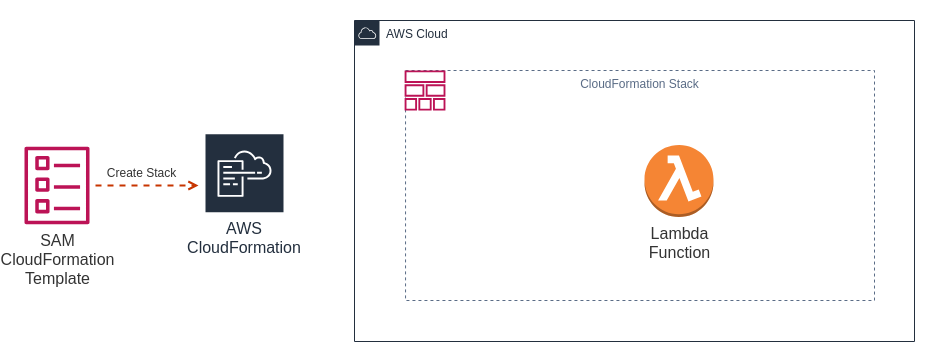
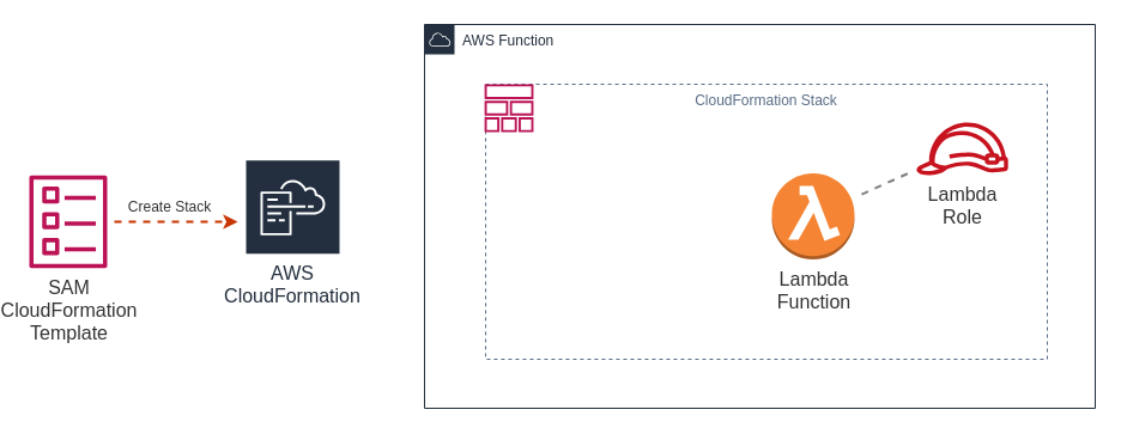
  <mxCell id="0" />
  <mxCell id="1" parent="0" />
- <mxCell id="2" value="AWS Cloud" style="points=[[0,0],[0.25,0],[0.5,0],[0.75,0],[1,0],[1,0.25],[1,0.5],[1,0.75],[1,1],[0.75,1],[0.5,1],[0.25,1],[0,1],[0,0.75],[0,0.5],[0,0.25]];outlineConnect=0;gradientColor=none;html=1;whiteSpace=wrap;fontSize=12;fontStyle=0;shape=mxgraph.aws4.group;grIcon=mxgraph.aws4.group_aws_cloud;strokeColor=#232F3E;fillColor=none;verticalAlign=top;align=left;spacingLeft=30;fontColor=#232F3E;dashed=0;" vertex="1" parent="1"><mxGeometry x="350" y="20" width="560" height="321" as="geometry" /></mxCell>
+ <mxCell id="2" value="AWS Function" style="points=[[0,0],[0.25,0],[0.5,0],[0.75,0],[1,0],[1,0.25],[1,0.5],[1,0.75],[1,1],[0.75,1],[0.5,1],[0.25,1],[0,1],[0,0.75],[0,0.5],[0,0.25]];outlineConnect=0;gradientColor=none;html=1;whiteSpace=wrap;fontSize=12;fontStyle=0;shape=mxgraph.aws4.group;grIcon=mxgraph.aws4.group_aws_cloud;strokeColor=#232F3E;fillColor=none;verticalAlign=top;align=left;spacingLeft=30;fontColor=#232F3E;dashed=0;" vertex="1" parent="1"><mxGeometry x="350" y="20" width="560" height="321" as="geometry" /></mxCell>
  <mxCell id="3" value="CloudFormation Stack" style="fillColor=none;strokeColor=#5A6C86;dashed=1;verticalAlign=top;fontStyle=0;fontColor=#5A6C86;" vertex="1" parent="1"><mxGeometry x="401.05" y="70" width="468.95" height="230" as="geometry" /></mxCell>
+ <mxCell id="4" style="edgeStyle=none;rounded=0;orthogonalLoop=1;jettySize=auto;html=1;dashed=1;startArrow=none;startFill=0;sourcePerimeterSpacing=6;targetPerimeterSpacing=6;strokeColor=#808080;strokeWidth=2;fontSize=16;fontColor=#333333;endArrow=none;endFill=0;" edge="1" parent="1" source="5" target="11"><mxGeometry relative="1" as="geometry" /></mxCell>
  <mxCell id="5" value="Lambda&lt;br&gt;Function" style="outlineConnect=0;dashed=0;verticalLabelPosition=bottom;verticalAlign=top;align=center;html=1;shape=mxgraph.aws3.lambda_function;fillColor=#F58534;gradientColor=none;fontSize=16;fontColor=#333333;" vertex="1" parent="1"><mxGeometry x="640" y="144.5" width="69" height="72" as="geometry" /></mxCell>
  <mxCell id="6" value="AWS CloudFormation" style="outlineConnect=0;fontColor=#232F3E;gradientColor=none;strokeColor=#ffffff;fillColor=#232F3E;dashed=0;verticalLabelPosition=middle;verticalAlign=bottom;align=center;html=1;whiteSpace=wrap;fontSize=16;fontStyle=0;spacing=-20;shape=mxgraph.aws4.productIcon;prIcon=mxgraph.aws4.cloudformation;" vertex="1" parent="1"><mxGeometry x="200" y="132.75" width="80" height="104.5" as="geometry" /></mxCell>
- <mxCell id="7" style="edgeStyle=none;rounded=0;orthogonalLoop=1;jettySize=auto;html=1;startArrow=none;startFill=0;sourcePerimeterSpacing=6;targetPerimeterSpacing=6;strokeColor=#C73500;strokeWidth=2;fontSize=16;fontColor=#333333;fillColor=#fa6800;dashed=1;endArrow=open;" edge="1" parent="1" source="9" target="6"><mxGeometry relative="1" as="geometry" /></mxCell>
+ <mxCell id="7" style="edgeStyle=none;rounded=0;orthogonalLoop=1;jettySize=auto;html=1;startArrow=none;startFill=0;sourcePerimeterSpacing=6;targetPerimeterSpacing=6;strokeColor=#C73500;strokeWidth=2;fontSize=16;fontColor=#333333;fillColor=#fa6800;dashed=1;" edge="1" parent="1" source="9" target="6"><mxGeometry relative="1" as="geometry" /></mxCell>
  <mxCell id="8" value="&lt;font style=&quot;font-size: 12px&quot;&gt;Create Stack&lt;/font&gt;" style="text;html=1;align=center;verticalAlign=middle;resizable=0;points=[];labelBackgroundColor=#ffffff;fontSize=16;fontColor=#333333;" vertex="1" connectable="0" parent="7"><mxGeometry x="-0.126" y="3" relative="1" as="geometry"><mxPoint y="-12" as="offset" /></mxGeometry></mxCell>
  <mxCell id="9" value="SAM&lt;br style=&quot;font-size: 16px;&quot;&gt;CloudFormation&lt;br style=&quot;font-size: 16px;&quot;&gt;Template" style="outlineConnect=0;fontColor=#333333;gradientColor=none;fillColor=#BC1356;strokeColor=none;dashed=0;verticalLabelPosition=bottom;verticalAlign=top;align=center;html=1;fontSize=16;fontStyle=0;aspect=fixed;pointerEvents=1;shape=mxgraph.aws4.template;" vertex="1" parent="1"><mxGeometry x="20" y="146" width="65" height="78" as="geometry" /></mxCell>
  <mxCell id="10" value="" style="outlineConnect=0;fontColor=#232F3E;gradientColor=none;fillColor=#BC1356;strokeColor=none;dashed=0;verticalLabelPosition=bottom;verticalAlign=top;align=center;html=1;fontSize=12;fontStyle=0;aspect=fixed;pointerEvents=1;shape=mxgraph.aws4.stack;" vertex="1" parent="1"><mxGeometry x="400" y="70" width="41.05" height="40" as="geometry" /></mxCell>
+ <mxCell id="11" value="Lambda&lt;br style=&quot;font-size: 16px;&quot;&gt;Role" style="outlineConnect=0;fontColor=#333333;gradientColor=none;fillColor=#C7131F;strokeColor=none;dashed=0;verticalLabelPosition=bottom;verticalAlign=top;align=center;html=1;fontSize=16;fontStyle=0;aspect=fixed;pointerEvents=1;shape=mxgraph.aws4.role;" vertex="1" parent="1"><mxGeometry x="760" y="102" width="78" height="44" as="geometry" /></mxCell>
